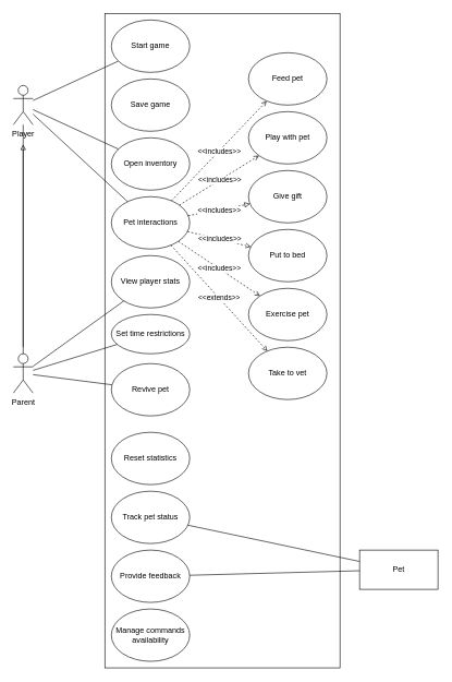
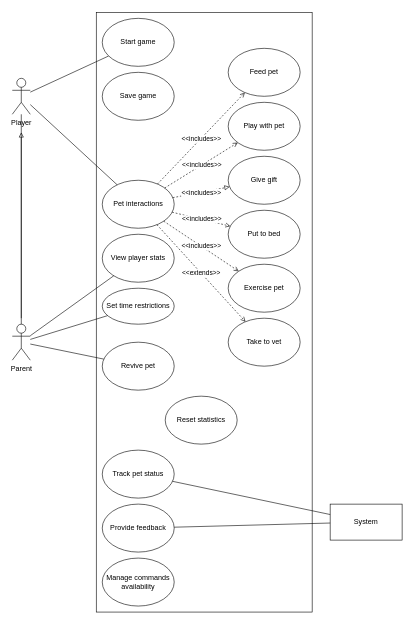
  <mxCell id="0" />
  <mxCell id="1" parent="0" />
  <mxCell id="2" value="" style="rounded=0;whiteSpace=wrap;html=1;" vertex="1" parent="1"><mxGeometry x="160" y="20" width="360" height="1000" as="geometry" /></mxCell>
  <mxCell id="3" style="rounded=0;orthogonalLoop=1;jettySize=auto;html=1;endArrow=none;endFill=0;" edge="1" parent="1" source="4" target="6"><mxGeometry relative="1" as="geometry"><mxPoint x="0" y="230" as="sourcePoint" /><mxPoint x="150" y="70" as="targetPoint" /></mxGeometry></mxCell>
  <mxCell id="4" value="Player" style="shape=umlActor;verticalLabelPosition=bottom;verticalAlign=top;html=1;outlineConnect=0;" vertex="1" parent="1"><mxGeometry x="20" y="130" width="30" height="60" as="geometry" /></mxCell>
  <mxCell id="5" value="Save game" style="ellipse;whiteSpace=wrap;html=1;" vertex="1" parent="1"><mxGeometry x="170" y="120" width="120" height="80" as="geometry" /></mxCell>
  <mxCell id="6" value="Start game" style="ellipse;whiteSpace=wrap;html=1;" vertex="1" parent="1"><mxGeometry x="170" y="30" width="120" height="80" as="geometry" /></mxCell>
  <mxCell id="7" value="Pet interactions" style="ellipse;whiteSpace=wrap;html=1;" vertex="1" parent="1"><mxGeometry x="170" y="300" width="120" height="80" as="geometry" /></mxCell>
- <mxCell id="8" value="Open inventory" style="ellipse;whiteSpace=wrap;html=1;" vertex="1" parent="1"><mxGeometry x="170" y="210" width="120" height="80" as="geometry" /></mxCell>
  <mxCell id="9" value="Parent" style="shape=umlActor;verticalLabelPosition=bottom;verticalAlign=top;html=1;outlineConnect=0;" vertex="1" parent="1"><mxGeometry x="20" y="540" width="30" height="60" as="geometry" /></mxCell>
  <mxCell id="10" value="Set time restrictions" style="ellipse;whiteSpace=wrap;html=1;" vertex="1" parent="1"><mxGeometry x="170" y="480" width="120" height="60" as="geometry" /></mxCell>
  <mxCell id="11" value="View player stats" style="ellipse;whiteSpace=wrap;html=1;" vertex="1" parent="1"><mxGeometry x="170" y="390" width="120" height="80" as="geometry" /></mxCell>
- <mxCell id="12" value="Revive pet" style="ellipse;whiteSpace=wrap;html=1;" vertex="1" parent="1"><mxGeometry x="170" y="555" width="120" height="80" as="geometry" /></mxCell>
- <mxCell id="13" value="Reset statistics" style="ellipse;whiteSpace=wrap;html=1;" vertex="1" parent="1"><mxGeometry x="170" y="660" width="120" height="80" as="geometry" /></mxCell>
- <mxCell id="14" value="Pet" style="rounded=0;whiteSpace=wrap;html=1;" vertex="1" parent="1"><mxGeometry x="550" y="840" width="120" height="60" as="geometry" /></mxCell>
+ <mxCell id="12" value="Revive pet" style="ellipse;whiteSpace=wrap;html=1;" vertex="1" parent="1"><mxGeometry x="170" y="570" width="120" height="80" as="geometry" /></mxCell>
+ <mxCell id="13" value="Reset statistics" style="ellipse;whiteSpace=wrap;html=1;" vertex="1" parent="1"><mxGeometry x="275" y="660" width="120" height="80" as="geometry" /></mxCell>
+ <mxCell id="14" value="System" style="rounded=0;whiteSpace=wrap;html=1;" vertex="1" parent="1"><mxGeometry x="550" y="840" width="120" height="60" as="geometry" /></mxCell>
  <mxCell id="15" value="Track pet status" style="ellipse;whiteSpace=wrap;html=1;" vertex="1" parent="1"><mxGeometry x="170" y="750" width="120" height="80" as="geometry" /></mxCell>
  <mxCell id="16" value="Provide feedback" style="ellipse;whiteSpace=wrap;html=1;" vertex="1" parent="1"><mxGeometry x="170" y="840" width="120" height="80" as="geometry" /></mxCell>
  <mxCell id="17" value="Manage commands availability" style="ellipse;whiteSpace=wrap;html=1;" vertex="1" parent="1"><mxGeometry x="170" y="930" width="120" height="80" as="geometry" /></mxCell>
  <mxCell id="18" style="rounded=0;orthogonalLoop=1;jettySize=auto;html=1;endArrow=none;endFill=0;" edge="1" parent="1" source="4" target="7"><mxGeometry relative="1" as="geometry"><mxPoint x="90" y="280" as="sourcePoint" /><mxPoint x="180" y="80" as="targetPoint" /></mxGeometry></mxCell>
- <mxCell id="19" style="rounded=0;orthogonalLoop=1;jettySize=auto;html=1;endArrow=none;endFill=0;" edge="1" parent="1" source="4" target="8"><mxGeometry relative="1" as="geometry"><mxPoint x="90" y="264" as="sourcePoint" /><mxPoint x="180" y="170" as="targetPoint" /></mxGeometry></mxCell>
  <mxCell id="20" style="rounded=0;orthogonalLoop=1;jettySize=auto;html=1;endArrow=none;endFill=0;" edge="1" parent="1" source="4" target="9"><mxGeometry relative="1" as="geometry"><mxPoint x="90" y="278" as="sourcePoint" /><mxPoint x="181" y="267" as="targetPoint" /></mxGeometry></mxCell>
  <mxCell id="21" style="rounded=0;orthogonalLoop=1;jettySize=auto;html=1;endArrow=none;endFill=0;" edge="1" parent="1" source="9" target="11"><mxGeometry relative="1" as="geometry"><mxPoint x="100" y="288" as="sourcePoint" /><mxPoint x="191" y="277" as="targetPoint" /></mxGeometry></mxCell>
  <mxCell id="22" style="rounded=0;orthogonalLoop=1;jettySize=auto;html=1;endArrow=none;endFill=0;" edge="1" parent="1" source="9" target="10"><mxGeometry relative="1" as="geometry"><mxPoint x="110" y="298" as="sourcePoint" /><mxPoint x="201" y="287" as="targetPoint" /></mxGeometry></mxCell>
  <mxCell id="23" style="rounded=0;orthogonalLoop=1;jettySize=auto;html=1;endArrow=none;endFill=0;" edge="1" parent="1" source="9" target="12"><mxGeometry relative="1" as="geometry"><mxPoint x="90" y="539" as="sourcePoint" /><mxPoint x="180" y="534" as="targetPoint" /></mxGeometry></mxCell>
  <mxCell id="24" style="rounded=0;orthogonalLoop=1;jettySize=auto;html=1;endArrow=none;endFill=0;" edge="1" parent="1" source="15" target="14"><mxGeometry relative="1" as="geometry"><mxPoint x="310" y="744" as="sourcePoint" /><mxPoint x="448" y="836" as="targetPoint" /></mxGeometry></mxCell>
  <mxCell id="25" style="rounded=0;orthogonalLoop=1;jettySize=auto;html=1;endArrow=none;endFill=0;" edge="1" parent="1" source="16" target="14"><mxGeometry relative="1" as="geometry"><mxPoint x="320" y="800" as="sourcePoint" /><mxPoint x="458" y="892" as="targetPoint" /></mxGeometry></mxCell>
  <mxCell id="26" value="Feed pet" style="ellipse;whiteSpace=wrap;html=1;" vertex="1" parent="1"><mxGeometry x="380" y="80" width="120" height="80" as="geometry" /></mxCell>
  <mxCell id="27" value="Play with pet" style="ellipse;whiteSpace=wrap;html=1;" vertex="1" parent="1"><mxGeometry x="380" y="170" width="120" height="80" as="geometry" /></mxCell>
  <mxCell id="28" value="Give gift" style="ellipse;whiteSpace=wrap;html=1;" vertex="1" parent="1"><mxGeometry x="380" y="260" width="120" height="80" as="geometry" /></mxCell>
  <mxCell id="29" value="Put to bed" style="ellipse;whiteSpace=wrap;html=1;" vertex="1" parent="1"><mxGeometry x="380" y="350" width="120" height="80" as="geometry" /></mxCell>
  <mxCell id="30" value="Take to vet" style="ellipse;whiteSpace=wrap;html=1;" vertex="1" parent="1"><mxGeometry x="380" y="530" width="120" height="80" as="geometry" /></mxCell>
  <mxCell id="31" value="Exercise pet" style="ellipse;whiteSpace=wrap;html=1;" vertex="1" parent="1"><mxGeometry x="380" y="440" width="120" height="80" as="geometry" /></mxCell>
  <mxCell id="32" value="" style="endArrow=open;html=1;rounded=0;dashed=1;endFill=0;" edge="1" parent="1" source="7" target="26"><mxGeometry relative="1" as="geometry"><mxPoint x="170" y="360" as="sourcePoint" /><mxPoint x="270" y="360" as="targetPoint" /></mxGeometry></mxCell>
  <mxCell id="33" value="&amp;lt;&amp;lt;includes&amp;gt;&amp;gt;" style="edgeLabel;resizable=0;html=1;;align=center;verticalAlign=middle;" connectable="0" vertex="1" parent="32"><mxGeometry relative="1" as="geometry" /></mxCell>
  <mxCell id="34" value="" style="endArrow=open;html=1;rounded=0;dashed=1;endFill=0;" edge="1" parent="1" source="7" target="27"><mxGeometry relative="1" as="geometry"><mxPoint x="272" y="316" as="sourcePoint" /><mxPoint x="418" y="164" as="targetPoint" /></mxGeometry></mxCell>
  <mxCell id="35" value="&amp;lt;&amp;lt;includes&amp;gt;&amp;gt;" style="edgeLabel;resizable=0;html=1;;align=center;verticalAlign=middle;" connectable="0" vertex="1" parent="34"><mxGeometry relative="1" as="geometry" /></mxCell>
  <mxCell id="36" value="" style="endArrow=block;html=1;rounded=0;dashed=1;endFill=0;" edge="1" parent="1" source="7" target="28"><mxGeometry relative="1" as="geometry"><mxPoint x="282" y="326" as="sourcePoint" /><mxPoint x="428" y="174" as="targetPoint" /></mxGeometry></mxCell>
  <mxCell id="37" value="&amp;lt;&amp;lt;includes&amp;gt;&amp;gt;" style="edgeLabel;resizable=0;html=1;;align=center;verticalAlign=middle;" connectable="0" vertex="1" parent="36"><mxGeometry relative="1" as="geometry" /></mxCell>
  <mxCell id="38" value="" style="endArrow=open;html=1;rounded=0;dashed=1;endFill=0;" edge="1" parent="1" source="7" target="29"><mxGeometry relative="1" as="geometry"><mxPoint x="292" y="336" as="sourcePoint" /><mxPoint x="438" y="184" as="targetPoint" /></mxGeometry></mxCell>
  <mxCell id="39" value="&amp;lt;&amp;lt;includes&amp;gt;&amp;gt;" style="edgeLabel;resizable=0;html=1;;align=center;verticalAlign=middle;" connectable="0" vertex="1" parent="38"><mxGeometry relative="1" as="geometry" /></mxCell>
  <mxCell id="40" value="" style="endArrow=open;html=1;rounded=0;dashed=1;endFill=0;" edge="1" parent="1" source="7" target="31"><mxGeometry relative="1" as="geometry"><mxPoint x="302" y="346" as="sourcePoint" /><mxPoint x="448" y="194" as="targetPoint" /></mxGeometry></mxCell>
  <mxCell id="41" value="&amp;lt;&amp;lt;includes&amp;gt;&amp;gt;" style="edgeLabel;resizable=0;html=1;;align=center;verticalAlign=middle;" connectable="0" vertex="1" parent="40"><mxGeometry relative="1" as="geometry" /></mxCell>
  <mxCell id="42" value="" style="endArrow=open;html=1;rounded=0;dashed=1;endFill=0;" edge="1" parent="1" source="7" target="30"><mxGeometry relative="1" as="geometry"><mxPoint x="282" y="378" as="sourcePoint" /><mxPoint x="408" y="462" as="targetPoint" /></mxGeometry></mxCell>
  <mxCell id="43" value="&amp;lt;&amp;lt;extends&amp;gt;&amp;gt;" style="edgeLabel;resizable=0;html=1;;align=center;verticalAlign=middle;" connectable="0" vertex="1" parent="42"><mxGeometry relative="1" as="geometry" /></mxCell>
  <mxCell id="44" value="" style="endArrow=block;html=1;rounded=0;endFill=0;" edge="1" parent="1"><mxGeometry width="50" height="50" relative="1" as="geometry"><mxPoint x="35" y="530" as="sourcePoint" /><mxPoint x="35" y="220" as="targetPoint" /></mxGeometry></mxCell>
